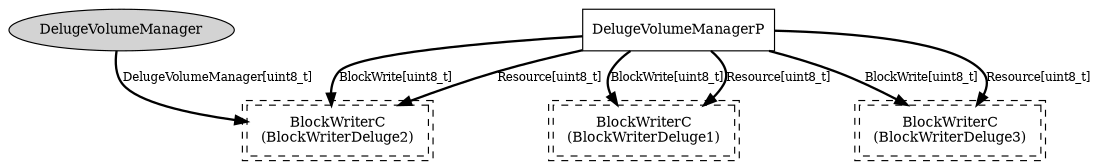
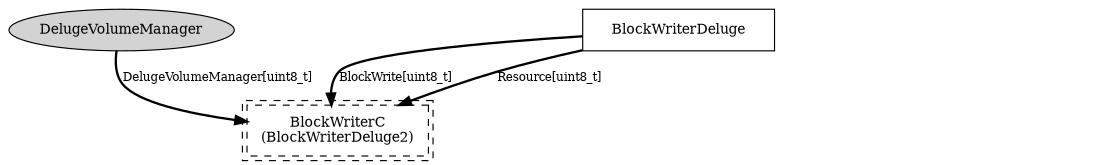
  digraph {
    node [fontsize=12 shape=box style=dashed peripheries=2]
    edge [fontsize=10 style=bold]
    n1 [label=DelugeVolumeManager shape=ellipse style=filled peripheries=""]
    n2 [label="BlockWriterC\n(BlockWriterDeluge2)"]
-   DelugeVolumeManagerP [style="" peripheries=""]
-   n4 [label="BlockWriterC\n(BlockWriterDeluge1)"]
-   n5 [label="BlockWriterC\n(BlockWriterDeluge3)"]
+   DelugeVolumeManagerP [label=BlockWriterDeluge style="" peripheries=""]
    n1 -> n2 [label="DelugeVolumeManager[uint8_t]"]
    DelugeVolumeManagerP -> n2 [label="BlockWrite[uint8_t]"]
    DelugeVolumeManagerP -> n2 [label="Resource[uint8_t]"]
-   DelugeVolumeManagerP -> n4 [label="BlockWrite[uint8_t]"]
-   DelugeVolumeManagerP -> n4 [label="Resource[uint8_t]"]
-   DelugeVolumeManagerP -> n5 [label="BlockWrite[uint8_t]"]
-   DelugeVolumeManagerP -> n5 [label="Resource[uint8_t]"]
  }
